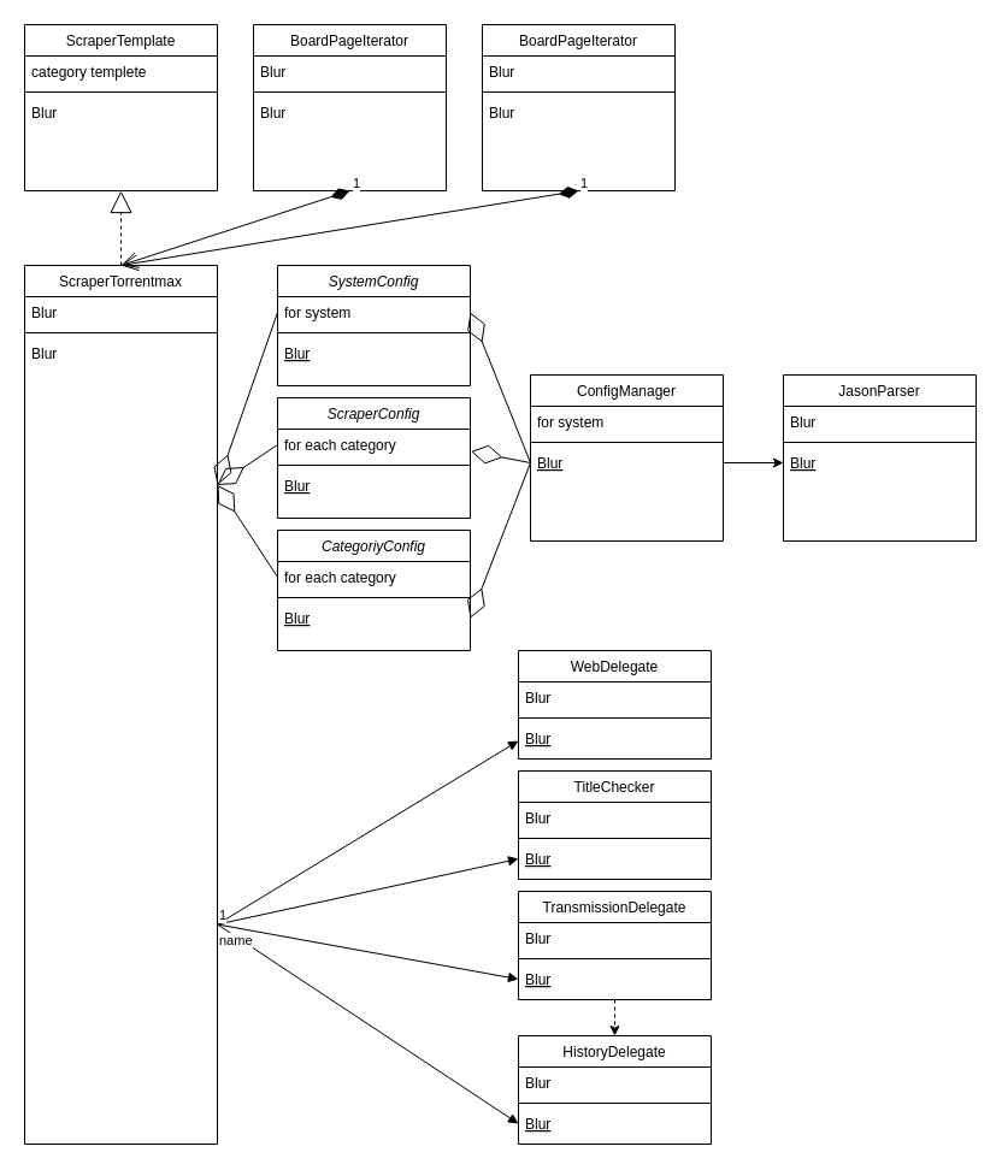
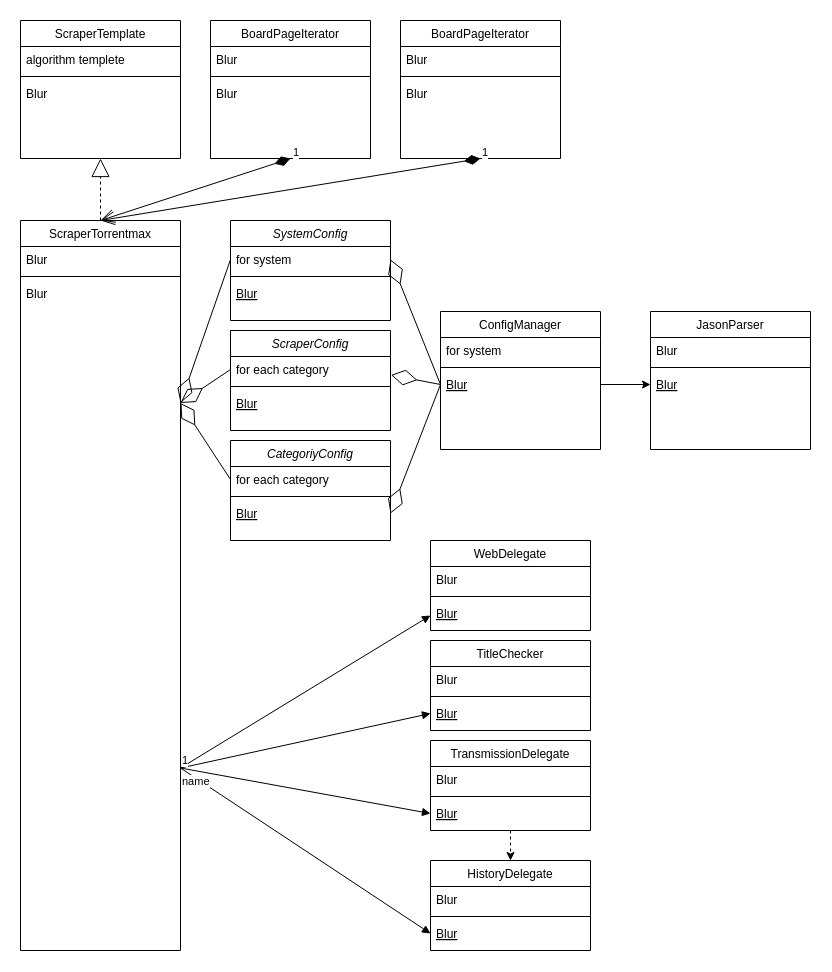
  <mxCell id="0" />
  <mxCell id="1" parent="0" />
  <mxCell id="2" value="" style="endArrow=classic;html=1;exitX=0.5;exitY=1;exitDx=0;exitDy=0;entryX=0.5;entryY=0;entryDx=0;entryDy=0;dashed=1;" parent="1" source="65" target="69" edge="1"><mxGeometry width="50" height="50" relative="1" as="geometry"><mxPoint x="509.52" y="951.012" as="sourcePoint" /><mxPoint x="440" y="915" as="targetPoint" /></mxGeometry></mxCell>
  <mxCell id="3" value="" style="endArrow=classic;html=1;exitX=1;exitY=0.5;exitDx=0;exitDy=0;entryX=0;entryY=0.5;entryDx=0;entryDy=0;" parent="1" source="19" target="23" edge="1"><mxGeometry width="50" height="50" relative="1" as="geometry"><mxPoint x="620" y="475" as="sourcePoint" /><mxPoint x="660" y="475" as="targetPoint" /></mxGeometry></mxCell>
  <mxCell id="4" value="SystemConfig" style="swimlane;fontStyle=2;align=center;verticalAlign=top;childLayout=stackLayout;horizontal=1;startSize=26;horizontalStack=0;resizeParent=1;resizeLast=0;collapsible=1;marginBottom=0;rounded=0;shadow=0;strokeWidth=1;" parent="1" vertex="1"><mxGeometry x="230" y="220" width="160" height="100" as="geometry"><mxRectangle x="130" y="380" width="160" height="26" as="alternateBounds" /></mxGeometry></mxCell>
  <mxCell id="5" value="for system" style="text;align=left;verticalAlign=top;spacingLeft=4;spacingRight=4;overflow=hidden;rotatable=0;points=[[0,0.5],[1,0.5]];portConstraint=eastwest;" parent="4" vertex="1"><mxGeometry y="26" width="160" height="26" as="geometry" /></mxCell>
  <mxCell id="6" value="" style="line;html=1;strokeWidth=1;align=left;verticalAlign=middle;spacingTop=-1;spacingLeft=3;spacingRight=3;rotatable=0;labelPosition=right;points=[];portConstraint=eastwest;" parent="4" vertex="1"><mxGeometry y="52" width="160" height="8" as="geometry" /></mxCell>
  <mxCell id="7" value="Blur" style="text;align=left;verticalAlign=top;spacingLeft=4;spacingRight=4;overflow=hidden;rotatable=0;points=[[0,0.5],[1,0.5]];portConstraint=eastwest;fontStyle=4" parent="4" vertex="1"><mxGeometry y="60" width="160" height="26" as="geometry" /></mxCell>
  <mxCell id="8" value="ScraperConfig" style="swimlane;fontStyle=2;align=center;verticalAlign=top;childLayout=stackLayout;horizontal=1;startSize=26;horizontalStack=0;resizeParent=1;resizeLast=0;collapsible=1;marginBottom=0;rounded=0;shadow=0;strokeWidth=1;" parent="1" vertex="1"><mxGeometry x="230" y="330" width="160" height="100" as="geometry"><mxRectangle x="130" y="380" width="160" height="26" as="alternateBounds" /></mxGeometry></mxCell>
  <mxCell id="9" value="for each category" style="text;align=left;verticalAlign=top;spacingLeft=4;spacingRight=4;overflow=hidden;rotatable=0;points=[[0,0.5],[1,0.5]];portConstraint=eastwest;" parent="8" vertex="1"><mxGeometry y="26" width="160" height="26" as="geometry" /></mxCell>
  <mxCell id="10" value="" style="line;html=1;strokeWidth=1;align=left;verticalAlign=middle;spacingTop=-1;spacingLeft=3;spacingRight=3;rotatable=0;labelPosition=right;points=[];portConstraint=eastwest;" parent="8" vertex="1"><mxGeometry y="52" width="160" height="8" as="geometry" /></mxCell>
  <mxCell id="11" value="Blur" style="text;align=left;verticalAlign=top;spacingLeft=4;spacingRight=4;overflow=hidden;rotatable=0;points=[[0,0.5],[1,0.5]];portConstraint=eastwest;fontStyle=4" parent="8" vertex="1"><mxGeometry y="60" width="160" height="26" as="geometry" /></mxCell>
  <mxCell id="12" value="CategoriyConfig" style="swimlane;fontStyle=2;align=center;verticalAlign=top;childLayout=stackLayout;horizontal=1;startSize=26;horizontalStack=0;resizeParent=1;resizeLast=0;collapsible=1;marginBottom=0;rounded=0;shadow=0;strokeWidth=1;" parent="1" vertex="1"><mxGeometry x="230" y="440" width="160" height="100" as="geometry"><mxRectangle x="130" y="380" width="160" height="26" as="alternateBounds" /></mxGeometry></mxCell>
  <mxCell id="13" value="for each category" style="text;align=left;verticalAlign=top;spacingLeft=4;spacingRight=4;overflow=hidden;rotatable=0;points=[[0,0.5],[1,0.5]];portConstraint=eastwest;" parent="12" vertex="1"><mxGeometry y="26" width="160" height="26" as="geometry" /></mxCell>
  <mxCell id="14" value="" style="line;html=1;strokeWidth=1;align=left;verticalAlign=middle;spacingTop=-1;spacingLeft=3;spacingRight=3;rotatable=0;labelPosition=right;points=[];portConstraint=eastwest;" parent="12" vertex="1"><mxGeometry y="52" width="160" height="8" as="geometry" /></mxCell>
  <mxCell id="15" value="Blur" style="text;align=left;verticalAlign=top;spacingLeft=4;spacingRight=4;overflow=hidden;rotatable=0;points=[[0,0.5],[1,0.5]];portConstraint=eastwest;fontStyle=4" parent="12" vertex="1"><mxGeometry y="60" width="160" height="26" as="geometry" /></mxCell>
  <mxCell id="16" value="ConfigManager" style="swimlane;fontStyle=0;align=center;verticalAlign=top;childLayout=stackLayout;horizontal=1;startSize=26;horizontalStack=0;resizeParent=1;resizeLast=0;collapsible=1;marginBottom=0;rounded=0;shadow=0;strokeWidth=1;" parent="1" vertex="1"><mxGeometry x="440" y="311" width="160" height="138" as="geometry"><mxRectangle x="130" y="380" width="160" height="26" as="alternateBounds" /></mxGeometry></mxCell>
  <mxCell id="17" value="for system" style="text;align=left;verticalAlign=top;spacingLeft=4;spacingRight=4;overflow=hidden;rotatable=0;points=[[0,0.5],[1,0.5]];portConstraint=eastwest;" parent="16" vertex="1"><mxGeometry y="26" width="160" height="26" as="geometry" /></mxCell>
  <mxCell id="18" value="" style="line;html=1;strokeWidth=1;align=left;verticalAlign=middle;spacingTop=-1;spacingLeft=3;spacingRight=3;rotatable=0;labelPosition=right;points=[];portConstraint=eastwest;" parent="16" vertex="1"><mxGeometry y="52" width="160" height="8" as="geometry" /></mxCell>
  <mxCell id="19" value="Blur" style="text;align=left;verticalAlign=top;spacingLeft=4;spacingRight=4;overflow=hidden;rotatable=0;points=[[0,0.5],[1,0.5]];portConstraint=eastwest;fontStyle=4" parent="16" vertex="1"><mxGeometry y="60" width="160" height="26" as="geometry" /></mxCell>
  <mxCell id="20" value="JasonParser" style="swimlane;fontStyle=0;align=center;verticalAlign=top;childLayout=stackLayout;horizontal=1;startSize=26;horizontalStack=0;resizeParent=1;resizeLast=0;collapsible=1;marginBottom=0;rounded=0;shadow=0;strokeWidth=1;" parent="1" vertex="1"><mxGeometry x="650" y="311" width="160" height="138" as="geometry"><mxRectangle x="130" y="380" width="160" height="26" as="alternateBounds" /></mxGeometry></mxCell>
  <mxCell id="21" value="Blur" style="text;align=left;verticalAlign=top;spacingLeft=4;spacingRight=4;overflow=hidden;rotatable=0;points=[[0,0.5],[1,0.5]];portConstraint=eastwest;" parent="20" vertex="1"><mxGeometry y="26" width="160" height="26" as="geometry" /></mxCell>
  <mxCell id="22" value="" style="line;html=1;strokeWidth=1;align=left;verticalAlign=middle;spacingTop=-1;spacingLeft=3;spacingRight=3;rotatable=0;labelPosition=right;points=[];portConstraint=eastwest;" parent="20" vertex="1"><mxGeometry y="52" width="160" height="8" as="geometry" /></mxCell>
  <mxCell id="23" value="Blur" style="text;align=left;verticalAlign=top;spacingLeft=4;spacingRight=4;overflow=hidden;rotatable=0;points=[[0,0.5],[1,0.5]];portConstraint=eastwest;fontStyle=4" parent="20" vertex="1"><mxGeometry y="60" width="160" height="26" as="geometry" /></mxCell>
  <mxCell id="24" value="BoardPageIterator" style="swimlane;fontStyle=0;align=center;verticalAlign=top;childLayout=stackLayout;horizontal=1;startSize=26;horizontalStack=0;resizeParent=1;resizeLast=0;collapsible=1;marginBottom=0;rounded=0;shadow=0;strokeWidth=1;" parent="1" vertex="1"><mxGeometry x="210" y="20" width="160" height="138" as="geometry"><mxRectangle x="230" y="140" width="160" height="26" as="alternateBounds" /></mxGeometry></mxCell>
  <mxCell id="25" value="Blur" style="text;align=left;verticalAlign=top;spacingLeft=4;spacingRight=4;overflow=hidden;rotatable=0;points=[[0,0.5],[1,0.5]];portConstraint=eastwest;" parent="24" vertex="1"><mxGeometry y="26" width="160" height="26" as="geometry" /></mxCell>
  <mxCell id="26" value="" style="line;html=1;strokeWidth=1;align=left;verticalAlign=middle;spacingTop=-1;spacingLeft=3;spacingRight=3;rotatable=0;labelPosition=right;points=[];portConstraint=eastwest;" parent="24" vertex="1"><mxGeometry y="52" width="160" height="8" as="geometry" /></mxCell>
  <mxCell id="27" value="Blur" style="text;align=left;verticalAlign=top;spacingLeft=4;spacingRight=4;overflow=hidden;rotatable=0;points=[[0,0.5],[1,0.5]];portConstraint=eastwest;" parent="24" vertex="1"><mxGeometry y="60" width="160" height="26" as="geometry" /></mxCell>
  <mxCell id="28" value="ScraperTorrentmax" style="swimlane;fontStyle=0;align=center;verticalAlign=top;childLayout=stackLayout;horizontal=1;startSize=26;horizontalStack=0;resizeParent=1;resizeLast=0;collapsible=1;marginBottom=0;rounded=0;shadow=0;strokeWidth=1;" parent="1" vertex="1"><mxGeometry x="20" y="220" width="160" height="730" as="geometry"><mxRectangle x="10" y="100" width="160" height="26" as="alternateBounds" /></mxGeometry></mxCell>
  <mxCell id="29" value="Blur" style="text;align=left;verticalAlign=top;spacingLeft=4;spacingRight=4;overflow=hidden;rotatable=0;points=[[0,0.5],[1,0.5]];portConstraint=eastwest;" parent="28" vertex="1"><mxGeometry y="26" width="160" height="26" as="geometry" /></mxCell>
  <mxCell id="30" value="" style="line;html=1;strokeWidth=1;align=left;verticalAlign=middle;spacingTop=-1;spacingLeft=3;spacingRight=3;rotatable=0;labelPosition=right;points=[];portConstraint=eastwest;" parent="28" vertex="1"><mxGeometry y="52" width="160" height="8" as="geometry" /></mxCell>
  <mxCell id="31" value="Blur" style="text;align=left;verticalAlign=top;spacingLeft=4;spacingRight=4;overflow=hidden;rotatable=0;points=[[0,0.5],[1,0.5]];portConstraint=eastwest;" parent="28" vertex="1"><mxGeometry y="60" width="160" height="26" as="geometry" /></mxCell>
  <mxCell id="32" value="ScraperTemplate" style="swimlane;fontStyle=0;align=center;verticalAlign=top;childLayout=stackLayout;horizontal=1;startSize=26;horizontalStack=0;resizeParent=1;resizeLast=0;collapsible=1;marginBottom=0;rounded=0;shadow=0;strokeWidth=1;" parent="1" vertex="1"><mxGeometry x="20" y="20" width="160" height="138" as="geometry"><mxRectangle x="230" y="140" width="160" height="26" as="alternateBounds" /></mxGeometry></mxCell>
- <mxCell id="33" value="category templete" style="text;align=left;verticalAlign=top;spacingLeft=4;spacingRight=4;overflow=hidden;rotatable=0;points=[[0,0.5],[1,0.5]];portConstraint=eastwest;" parent="32" vertex="1"><mxGeometry y="26" width="160" height="26" as="geometry" /></mxCell>
+ <mxCell id="33" value="algorithm templete" style="text;align=left;verticalAlign=top;spacingLeft=4;spacingRight=4;overflow=hidden;rotatable=0;points=[[0,0.5],[1,0.5]];portConstraint=eastwest;" parent="32" vertex="1"><mxGeometry y="26" width="160" height="26" as="geometry" /></mxCell>
  <mxCell id="34" value="" style="line;html=1;strokeWidth=1;align=left;verticalAlign=middle;spacingTop=-1;spacingLeft=3;spacingRight=3;rotatable=0;labelPosition=right;points=[];portConstraint=eastwest;" parent="32" vertex="1"><mxGeometry y="52" width="160" height="8" as="geometry" /></mxCell>
  <mxCell id="35" value="Blur" style="text;align=left;verticalAlign=top;spacingLeft=4;spacingRight=4;overflow=hidden;rotatable=0;points=[[0,0.5],[1,0.5]];portConstraint=eastwest;" parent="32" vertex="1"><mxGeometry y="60" width="160" height="26" as="geometry" /></mxCell>
  <mxCell id="36" value="BoardPageIterator" style="swimlane;fontStyle=0;align=center;verticalAlign=top;childLayout=stackLayout;horizontal=1;startSize=26;horizontalStack=0;resizeParent=1;resizeLast=0;collapsible=1;marginBottom=0;rounded=0;shadow=0;strokeWidth=1;" parent="1" vertex="1"><mxGeometry x="400" y="20" width="160" height="138" as="geometry"><mxRectangle x="230" y="140" width="160" height="26" as="alternateBounds" /></mxGeometry></mxCell>
  <mxCell id="37" value="Blur" style="text;align=left;verticalAlign=top;spacingLeft=4;spacingRight=4;overflow=hidden;rotatable=0;points=[[0,0.5],[1,0.5]];portConstraint=eastwest;" parent="36" vertex="1"><mxGeometry y="26" width="160" height="26" as="geometry" /></mxCell>
  <mxCell id="38" value="" style="line;html=1;strokeWidth=1;align=left;verticalAlign=middle;spacingTop=-1;spacingLeft=3;spacingRight=3;rotatable=0;labelPosition=right;points=[];portConstraint=eastwest;" parent="36" vertex="1"><mxGeometry y="52" width="160" height="8" as="geometry" /></mxCell>
  <mxCell id="39" value="Blur" style="text;align=left;verticalAlign=top;spacingLeft=4;spacingRight=4;overflow=hidden;rotatable=0;points=[[0,0.5],[1,0.5]];portConstraint=eastwest;" parent="36" vertex="1"><mxGeometry y="60" width="160" height="26" as="geometry" /></mxCell>
  <mxCell id="40" value="" style="endArrow=block;endSize=16;endFill=0;html=1;exitX=0.5;exitY=0;exitDx=0;exitDy=0;entryX=0.5;entryY=1;entryDx=0;entryDy=0;dashed=1;" parent="1" source="28" target="32" edge="1"><mxGeometry width="160" relative="1" as="geometry"><mxPoint x="40" y="190" as="sourcePoint" /><mxPoint x="100" y="160" as="targetPoint" /></mxGeometry></mxCell>
  <mxCell id="41" value="name" style="endArrow=block;endFill=1;html=1;align=left;verticalAlign=top;entryX=0;entryY=0.5;entryDx=0;entryDy=0;exitX=1;exitY=0.75;exitDx=0;exitDy=0;" parent="1" source="28" target="60" edge="1"><mxGeometry x="-1" relative="1" as="geometry"><mxPoint x="200" y="580" as="sourcePoint" /><mxPoint x="470" y="493" as="targetPoint" /><Array as="points" /></mxGeometry></mxCell>
  <mxCell id="42" value="1" style="edgeLabel;resizable=0;html=1;align=left;verticalAlign=bottom;" parent="41" connectable="0" vertex="1"><mxGeometry x="-1" relative="1" as="geometry" /></mxCell>
  <mxCell id="43" value="name" style="endArrow=block;endFill=1;html=1;align=left;verticalAlign=top;entryX=0;entryY=0.5;entryDx=0;entryDy=0;exitX=1;exitY=0.75;exitDx=0;exitDy=0;" parent="1" source="28" target="64" edge="1"><mxGeometry x="-1" relative="1" as="geometry"><mxPoint x="280" y="720" as="sourcePoint" /><mxPoint x="500" y="588" as="targetPoint" /><Array as="points" /></mxGeometry></mxCell>
  <mxCell id="44" value="1" style="edgeLabel;resizable=0;html=1;align=left;verticalAlign=bottom;" parent="43" connectable="0" vertex="1"><mxGeometry x="-1" relative="1" as="geometry" /></mxCell>
  <mxCell id="45" value="name" style="endArrow=block;endFill=1;html=1;align=left;verticalAlign=top;entryX=0;entryY=0.5;entryDx=0;entryDy=0;exitX=1;exitY=0.75;exitDx=0;exitDy=0;" parent="1" source="28" target="68" edge="1"><mxGeometry x="-1" relative="1" as="geometry"><mxPoint x="240" y="730" as="sourcePoint" /><mxPoint x="490" y="640" as="targetPoint" /><Array as="points" /></mxGeometry></mxCell>
  <mxCell id="46" value="1" style="edgeLabel;resizable=0;html=1;align=left;verticalAlign=bottom;" parent="45" connectable="0" vertex="1"><mxGeometry x="-1" relative="1" as="geometry" /></mxCell>
  <mxCell id="47" value="name" style="endArrow=block;endFill=1;html=1;align=left;verticalAlign=top;entryX=0;entryY=0.5;entryDx=0;entryDy=0;exitX=1;exitY=0.75;exitDx=0;exitDy=0;" parent="1" source="28" target="72" edge="1"><mxGeometry x="-1" relative="1" as="geometry"><mxPoint x="230" y="770" as="sourcePoint" /><mxPoint x="460" y="730" as="targetPoint" /><Array as="points" /></mxGeometry></mxCell>
  <mxCell id="48" value="1" style="edgeLabel;resizable=0;html=1;align=left;verticalAlign=bottom;" parent="47" connectable="0" vertex="1"><mxGeometry x="-1" relative="1" as="geometry" /></mxCell>
  <mxCell id="49" value="" style="endArrow=diamondThin;endFill=0;endSize=24;html=1;align=left;entryX=1.003;entryY=0.712;entryDx=0;entryDy=0;exitX=0;exitY=0.5;exitDx=0;exitDy=0;entryPerimeter=0;" parent="1" source="19" target="9" edge="1"><mxGeometry width="160" relative="1" as="geometry"><mxPoint x="250" y="490" as="sourcePoint" /><mxPoint x="410" y="490" as="targetPoint" /></mxGeometry></mxCell>
  <mxCell id="50" value="" style="endArrow=diamondThin;endFill=0;endSize=24;html=1;align=left;exitX=0;exitY=0.5;exitDx=0;exitDy=0;entryX=1;entryY=0.25;entryDx=0;entryDy=0;" parent="1" source="9" target="28" edge="1"><mxGeometry width="160" relative="1" as="geometry"><mxPoint x="260" y="500" as="sourcePoint" /><mxPoint x="180" y="400" as="targetPoint" /></mxGeometry></mxCell>
  <mxCell id="51" value="1" style="endArrow=open;html=1;endSize=12;startArrow=diamondThin;startSize=14;startFill=1;align=left;verticalAlign=bottom;exitX=0.5;exitY=1;exitDx=0;exitDy=0;entryX=0.5;entryY=0;entryDx=0;entryDy=0;" parent="1" source="24" target="28" edge="1"><mxGeometry x="-1" y="3" relative="1" as="geometry"><mxPoint x="310" y="170" as="sourcePoint" /><mxPoint x="430" y="260" as="targetPoint" /></mxGeometry></mxCell>
  <mxCell id="52" value="1" style="endArrow=open;html=1;endSize=12;startArrow=diamondThin;startSize=14;startFill=1;align=left;verticalAlign=bottom;exitX=0.5;exitY=1;exitDx=0;exitDy=0;" parent="1" source="36" edge="1"><mxGeometry x="-1" y="3" relative="1" as="geometry"><mxPoint x="450" y="260" as="sourcePoint" /><mxPoint x="100" y="220" as="targetPoint" /></mxGeometry></mxCell>
  <mxCell id="53" value="" style="endArrow=diamondThin;endFill=0;endSize=24;html=1;align=left;exitX=0;exitY=0.5;exitDx=0;exitDy=0;entryX=1;entryY=0.25;entryDx=0;entryDy=0;" parent="1" source="13" target="28" edge="1"><mxGeometry width="160" relative="1" as="geometry"><mxPoint x="250" y="333" as="sourcePoint" /><mxPoint x="210" y="410" as="targetPoint" /></mxGeometry></mxCell>
  <mxCell id="54" value="" style="endArrow=diamondThin;endFill=0;endSize=24;html=1;align=left;entryX=1;entryY=0.5;entryDx=0;entryDy=0;exitX=0;exitY=0.5;exitDx=0;exitDy=0;" parent="1" source="19" target="15" edge="1"><mxGeometry width="160" relative="1" as="geometry"><mxPoint x="470" y="493" as="sourcePoint" /><mxPoint x="410" y="333" as="targetPoint" /></mxGeometry></mxCell>
  <mxCell id="55" value="" style="endArrow=diamondThin;endFill=0;endSize=24;html=1;align=left;exitX=0;exitY=0.5;exitDx=0;exitDy=0;entryX=1;entryY=0.25;entryDx=0;entryDy=0;" parent="1" source="5" target="28" edge="1"><mxGeometry width="160" relative="1" as="geometry"><mxPoint x="210" y="259" as="sourcePoint" /><mxPoint x="190" y="370" as="targetPoint" /></mxGeometry></mxCell>
  <mxCell id="56" value="" style="endArrow=diamondThin;endFill=0;endSize=24;html=1;align=left;entryX=1;entryY=0.5;entryDx=0;entryDy=0;exitX=0;exitY=0.5;exitDx=0;exitDy=0;" parent="1" source="19" target="5" edge="1"><mxGeometry width="160" relative="1" as="geometry"><mxPoint x="489.52" y="209.49" as="sourcePoint" /><mxPoint x="440" y="200.002" as="targetPoint" /></mxGeometry></mxCell>
  <mxCell id="57" value="WebDelegate" style="swimlane;fontStyle=0;align=center;verticalAlign=top;childLayout=stackLayout;horizontal=1;startSize=26;horizontalStack=0;resizeParent=1;resizeLast=0;collapsible=1;marginBottom=0;rounded=0;shadow=0;strokeWidth=1;" parent="1" vertex="1"><mxGeometry x="430" y="540" width="160" height="90" as="geometry"><mxRectangle x="130" y="380" width="160" height="26" as="alternateBounds" /></mxGeometry></mxCell>
  <mxCell id="58" value="Blur" style="text;align=left;verticalAlign=top;spacingLeft=4;spacingRight=4;overflow=hidden;rotatable=0;points=[[0,0.5],[1,0.5]];portConstraint=eastwest;" parent="57" vertex="1"><mxGeometry y="26" width="160" height="26" as="geometry" /></mxCell>
  <mxCell id="59" value="" style="line;html=1;strokeWidth=1;align=left;verticalAlign=middle;spacingTop=-1;spacingLeft=3;spacingRight=3;rotatable=0;labelPosition=right;points=[];portConstraint=eastwest;" parent="57" vertex="1"><mxGeometry y="52" width="160" height="8" as="geometry" /></mxCell>
  <mxCell id="60" value="Blur" style="text;align=left;verticalAlign=top;spacingLeft=4;spacingRight=4;overflow=hidden;rotatable=0;points=[[0,0.5],[1,0.5]];portConstraint=eastwest;fontStyle=4" parent="57" vertex="1"><mxGeometry y="60" width="160" height="30" as="geometry" /></mxCell>
  <mxCell id="61" value="TitleChecker" style="swimlane;fontStyle=0;align=center;verticalAlign=top;childLayout=stackLayout;horizontal=1;startSize=26;horizontalStack=0;resizeParent=1;resizeLast=0;collapsible=1;marginBottom=0;rounded=0;shadow=0;strokeWidth=1;" parent="1" vertex="1"><mxGeometry x="430" y="640" width="160" height="90" as="geometry"><mxRectangle x="130" y="380" width="160" height="26" as="alternateBounds" /></mxGeometry></mxCell>
  <mxCell id="62" value="Blur" style="text;align=left;verticalAlign=top;spacingLeft=4;spacingRight=4;overflow=hidden;rotatable=0;points=[[0,0.5],[1,0.5]];portConstraint=eastwest;" parent="61" vertex="1"><mxGeometry y="26" width="160" height="26" as="geometry" /></mxCell>
  <mxCell id="63" value="" style="line;html=1;strokeWidth=1;align=left;verticalAlign=middle;spacingTop=-1;spacingLeft=3;spacingRight=3;rotatable=0;labelPosition=right;points=[];portConstraint=eastwest;" parent="61" vertex="1"><mxGeometry y="52" width="160" height="8" as="geometry" /></mxCell>
  <mxCell id="64" value="Blur" style="text;align=left;verticalAlign=top;spacingLeft=4;spacingRight=4;overflow=hidden;rotatable=0;points=[[0,0.5],[1,0.5]];portConstraint=eastwest;fontStyle=4" parent="61" vertex="1"><mxGeometry y="60" width="160" height="26" as="geometry" /></mxCell>
  <mxCell id="65" value="TransmissionDelegate" style="swimlane;fontStyle=0;align=center;verticalAlign=top;childLayout=stackLayout;horizontal=1;startSize=26;horizontalStack=0;resizeParent=1;resizeLast=0;collapsible=1;marginBottom=0;rounded=0;shadow=0;strokeWidth=1;" parent="1" vertex="1"><mxGeometry x="430" y="740" width="160" height="90" as="geometry"><mxRectangle x="130" y="380" width="160" height="26" as="alternateBounds" /></mxGeometry></mxCell>
  <mxCell id="66" value="Blur" style="text;align=left;verticalAlign=top;spacingLeft=4;spacingRight=4;overflow=hidden;rotatable=0;points=[[0,0.5],[1,0.5]];portConstraint=eastwest;" parent="65" vertex="1"><mxGeometry y="26" width="160" height="26" as="geometry" /></mxCell>
  <mxCell id="67" value="" style="line;html=1;strokeWidth=1;align=left;verticalAlign=middle;spacingTop=-1;spacingLeft=3;spacingRight=3;rotatable=0;labelPosition=right;points=[];portConstraint=eastwest;" parent="65" vertex="1"><mxGeometry y="52" width="160" height="8" as="geometry" /></mxCell>
  <mxCell id="68" value="Blur" style="text;align=left;verticalAlign=top;spacingLeft=4;spacingRight=4;overflow=hidden;rotatable=0;points=[[0,0.5],[1,0.5]];portConstraint=eastwest;fontStyle=4" parent="65" vertex="1"><mxGeometry y="60" width="160" height="26" as="geometry" /></mxCell>
  <mxCell id="69" value="HistoryDelegate" style="swimlane;fontStyle=0;align=center;verticalAlign=top;childLayout=stackLayout;horizontal=1;startSize=26;horizontalStack=0;resizeParent=1;resizeLast=0;collapsible=1;marginBottom=0;rounded=0;shadow=0;strokeWidth=1;" parent="1" vertex="1"><mxGeometry x="430" y="860" width="160" height="90" as="geometry"><mxRectangle x="130" y="380" width="160" height="26" as="alternateBounds" /></mxGeometry></mxCell>
  <mxCell id="70" value="Blur" style="text;align=left;verticalAlign=top;spacingLeft=4;spacingRight=4;overflow=hidden;rotatable=0;points=[[0,0.5],[1,0.5]];portConstraint=eastwest;" parent="69" vertex="1"><mxGeometry y="26" width="160" height="26" as="geometry" /></mxCell>
  <mxCell id="71" value="" style="line;html=1;strokeWidth=1;align=left;verticalAlign=middle;spacingTop=-1;spacingLeft=3;spacingRight=3;rotatable=0;labelPosition=right;points=[];portConstraint=eastwest;" parent="69" vertex="1"><mxGeometry y="52" width="160" height="8" as="geometry" /></mxCell>
  <mxCell id="72" value="Blur" style="text;align=left;verticalAlign=top;spacingLeft=4;spacingRight=4;overflow=hidden;rotatable=0;points=[[0,0.5],[1,0.5]];portConstraint=eastwest;fontStyle=4" parent="69" vertex="1"><mxGeometry y="60" width="160" height="26" as="geometry" /></mxCell>
